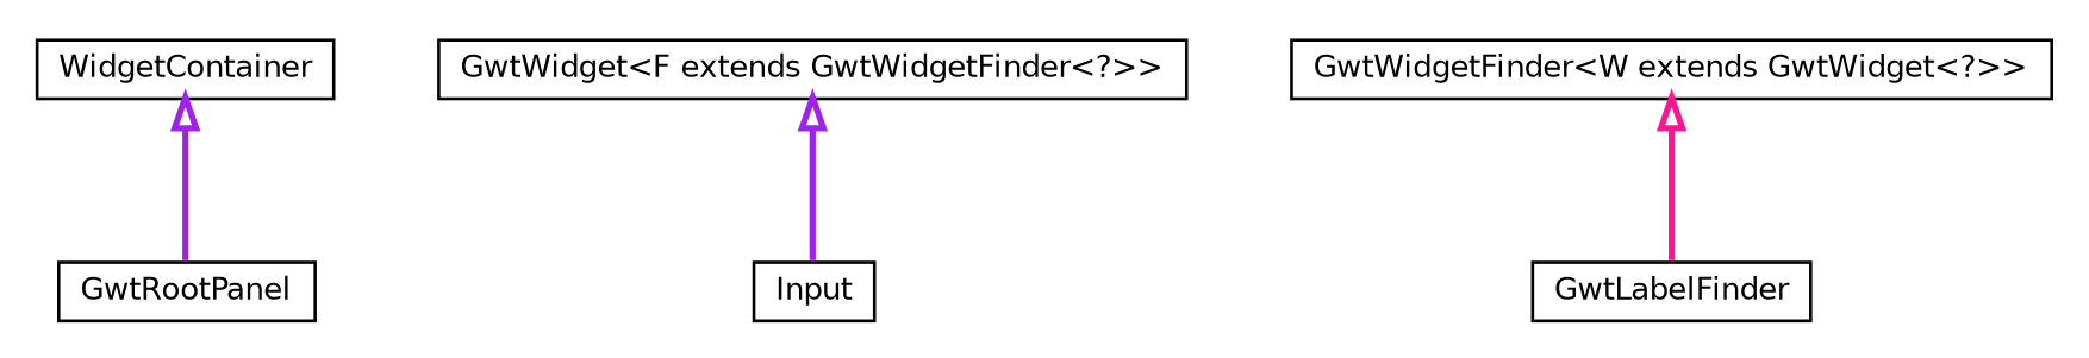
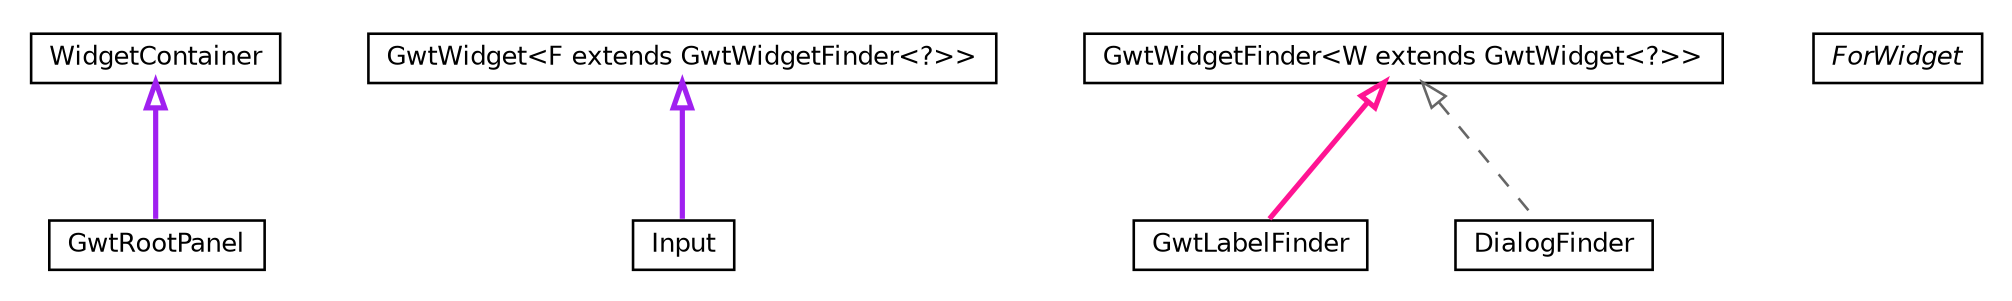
  digraph {
    nodesep=0.25
    rankdir=TB
    ranksep=0.5
    node [fontcolor=black fontname=Helvetica fontsize=10.0 shape=plaintext]
    edge [arrowtail=empty color=purple dir=back fontname=Helvetica fontsize=10 headport=p labelfontname=Helvetica labelfontsize=10 style=bold tailport=p]
    n1 [label=<<table title="org.senchalabs.gwt.gwtdriver.models.WidgetContainer" border="0" cellborder="1" cellspacing="0" cellpadding="2" port="p" href="./WidgetContainer.html"> 		<tr><td><table border="0" cellspacing="0" cellpadding="1"> <tr><td align="center" balign="center"> WidgetContainer </td></tr> 		</table></td></tr> 		</table>>]
    n2 [label=<<table title="org.senchalabs.gwt.gwtdriver.models.GwtRootPanel" border="0" cellborder="1" cellspacing="0" cellpadding="2" port="p" href="./GwtRootPanel.html"> 		<tr><td><table border="0" cellspacing="0" cellpadding="1"> <tr><td align="center" balign="center"> GwtRootPanel </td></tr> 		</table></td></tr> 		</table>>]
    n3 [label=<<table title="org.senchalabs.gwt.gwtdriver.models.Input" border="0" cellborder="1" cellspacing="0" cellpadding="2" port="p" href="./Input.html"> 		<tr><td><table border="0" cellspacing="0" cellpadding="1"> <tr><td align="center" balign="center"> Input </td></tr> 		</table></td></tr> 		</table>>]
    n4 [label=<<table title="org.senchalabs.gwt.gwtdriver.models.GwtWidgetFinder" border="0" cellborder="1" cellspacing="0" cellpadding="2" port="p" href="./GwtWidgetFinder.html"> 		<tr><td><table border="0" cellspacing="0" cellpadding="1"> <tr><td align="center" balign="center"> GwtWidgetFinder&lt;W extends GwtWidget&lt;?&gt;&gt; </td></tr> 		</table></td></tr> 		</table>>]
    n5 [label=<<table title="org.senchalabs.gwt.gwtdriver.models.GwtLabel.GwtLabelFinder" border="0" cellborder="1" cellspacing="0" cellpadding="2" port="p" href="./GwtLabel.GwtLabelFinder.html"> 		<tr><td><table border="0" cellspacing="0" cellpadding="1"> <tr><td align="center" balign="center"> GwtLabelFinder </td></tr> 		</table></td></tr> 		</table>>]
+   n6 [label=<<table title="org.senchalabs.gwt.gwtdriver.models.Dialog.DialogFinder" border="0" cellborder="1" cellspacing="0" cellpadding="2" port="p" href="./Dialog.DialogFinder.html"> 		<tr><td><table border="0" cellspacing="0" cellpadding="1"> <tr><td align="center" balign="center"> DialogFinder </td></tr> 		</table></td></tr> 		</table>>]
    n7 [label=<<table title="org.senchalabs.gwt.gwtdriver.models.GwtWidget" border="0" cellborder="1" cellspacing="0" cellpadding="2" port="p" href="./GwtWidget.html"> 		<tr><td><table border="0" cellspacing="0" cellpadding="1"> <tr><td align="center" balign="center"> GwtWidget&lt;F extends GwtWidgetFinder&lt;?&gt;&gt; </td></tr> 		</table></td></tr> 		</table>>]
+   n8 [label=<<table title="org.senchalabs.gwt.gwtdriver.models.GwtWidget.ForWidget" border="0" cellborder="1" cellspacing="0" cellpadding="2" port="p" href="./GwtWidget.ForWidget.html"> 		<tr><td><table border="0" cellspacing="0" cellpadding="1"> <tr><td align="center" balign="center"><font face="Helvetica-Oblique"> ForWidget </font></td></tr> 		</table></td></tr> 		</table>>]
    n1 -> n2
    n4 -> n5 [color=deeppink]
+   n4 -> n6 [color=gray40 style=dashed]
    n7 -> n3
  }
